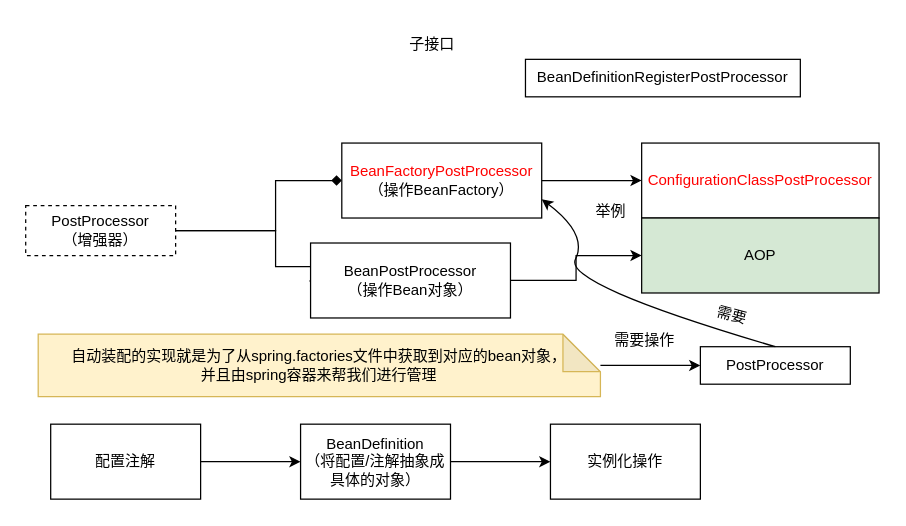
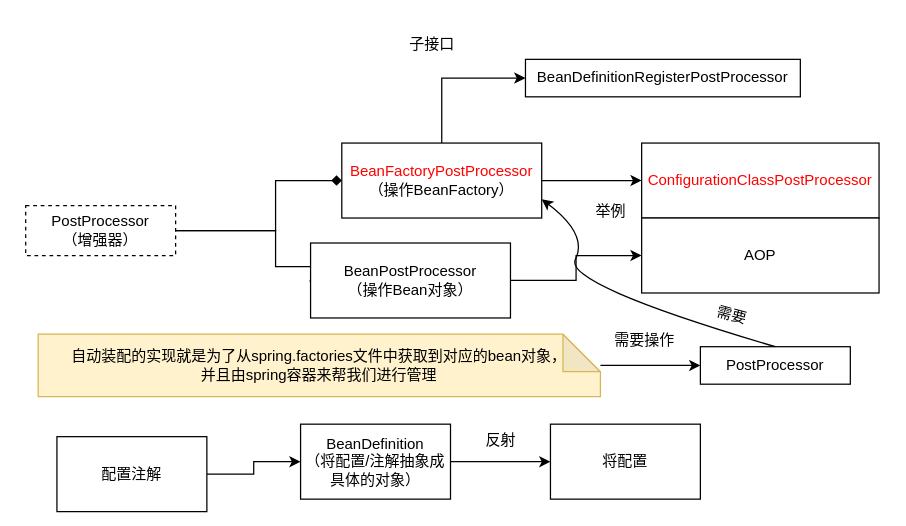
  <mxCell id="0" />
  <mxCell id="1" parent="0" />
  <mxCell id="2" value="" style="edgeStyle=orthogonalEdgeStyle;rounded=0;orthogonalLoop=1;jettySize=auto;html=1;endArrow=diamond;" edge="1" parent="1" source="4" target="7"><mxGeometry relative="1" as="geometry"><Array as="points"><mxPoint x="220" y="184" /><mxPoint x="220" y="144" /></Array></mxGeometry></mxCell>
  <mxCell id="3" style="edgeStyle=orthogonalEdgeStyle;rounded=0;orthogonalLoop=1;jettySize=auto;html=1;entryX=0.021;entryY=0.65;entryDx=0;entryDy=0;entryPerimeter=0;" edge="1" parent="1" source="4" target="9"><mxGeometry relative="1" as="geometry"><Array as="points"><mxPoint x="220" y="184" /><mxPoint x="220" y="213" /></Array></mxGeometry></mxCell>
  <mxCell id="4" value="PostProcessor&lt;br&gt;（增强器）" style="rounded=0;whiteSpace=wrap;html=1;dashed=1;" vertex="1" parent="1"><mxGeometry x="20" y="164" width="120" height="40" as="geometry" /></mxCell>
  <mxCell id="5" value="" style="edgeStyle=orthogonalEdgeStyle;rounded=0;orthogonalLoop=1;jettySize=auto;html=1;" edge="1" parent="1" source="7" target="10"><mxGeometry relative="1" as="geometry" /></mxCell>
+ <mxCell id="6" style="edgeStyle=orthogonalEdgeStyle;rounded=0;orthogonalLoop=1;jettySize=auto;html=1;exitX=0.5;exitY=0;exitDx=0;exitDy=0;entryX=0;entryY=0.5;entryDx=0;entryDy=0;" edge="1" parent="1" source="7" target="25"><mxGeometry relative="1" as="geometry" /></mxCell>
  <mxCell id="7" value="&lt;div class=&quot;lake-content&quot;&gt;&lt;font color=&quot;#ff0000&quot;&gt;BeanFactoryPostProcessor&lt;/font&gt;&lt;/div&gt;&lt;div class=&quot;lake-content&quot;&gt;（操作BeanFactory）&lt;/div&gt;" style="whiteSpace=wrap;html=1;rounded=0;" vertex="1" parent="1"><mxGeometry x="273" y="114" width="160" height="60" as="geometry" /></mxCell>
  <mxCell id="8" value="" style="edgeStyle=orthogonalEdgeStyle;rounded=0;orthogonalLoop=1;jettySize=auto;html=1;" edge="1" parent="1" source="9" target="11"><mxGeometry relative="1" as="geometry" /></mxCell>
  <mxCell id="9" value="&lt;div class=&quot;lake-content&quot;&gt;BeanPostProcessor&lt;/div&gt;&lt;div class=&quot;lake-content&quot;&gt;（操作Bean对象）&lt;/div&gt;" style="whiteSpace=wrap;html=1;rounded=0;" vertex="1" parent="1"><mxGeometry x="248" y="194" width="160" height="60" as="geometry" /></mxCell>
  <mxCell id="10" value="&lt;div class=&quot;lake-content&quot;&gt;&lt;div class=&quot;lake-content&quot;&gt;&lt;span style=&quot;background-color: initial;&quot;&gt;&lt;font color=&quot;#ff0000&quot;&gt;ConfigurationClassPostProcessor&lt;/font&gt;&lt;/span&gt;&lt;/div&gt;&lt;/div&gt;" style="whiteSpace=wrap;html=1;rounded=0;" vertex="1" parent="1"><mxGeometry x="513" y="114" width="190" height="60" as="geometry" /></mxCell>
- <mxCell id="11" value="&lt;div class=&quot;lake-content&quot;&gt;AOP&lt;/div&gt;" style="whiteSpace=wrap;html=1;rounded=0;fillColor=#d5e8d4;" vertex="1" parent="1"><mxGeometry x="513" y="174" width="190" height="60" as="geometry" /></mxCell>
+ <mxCell id="11" value="&lt;div class=&quot;lake-content&quot;&gt;AOP&lt;/div&gt;" style="whiteSpace=wrap;html=1;rounded=0;" vertex="1" parent="1"><mxGeometry x="513" y="174" width="190" height="60" as="geometry" /></mxCell>
  <mxCell id="12" value="举例" style="text;html=1;align=center;verticalAlign=middle;resizable=0;points=[];autosize=1;strokeColor=none;fillColor=none;" vertex="1" parent="1"><mxGeometry x="463" y="154" width="50" height="30" as="geometry" /></mxCell>
  <mxCell id="13" value="" style="edgeStyle=orthogonalEdgeStyle;rounded=0;orthogonalLoop=1;jettySize=auto;html=1;" edge="1" parent="1" source="14" target="15"><mxGeometry relative="1" as="geometry" /></mxCell>
  <mxCell id="14" value="自动装配的实现就是为了从spring.factories文件中获取到对应的bean对象，&lt;br&gt;并且由spring容器来帮我们进行管理" style="shape=note;whiteSpace=wrap;html=1;backgroundOutline=1;darkOpacity=0.05;fillColor=#fff2cc;strokeColor=#d6b656;" vertex="1" parent="1"><mxGeometry x="30" y="267" width="450" height="50" as="geometry" /></mxCell>
  <mxCell id="15" value="PostProcessor" style="rounded=0;whiteSpace=wrap;html=1;" vertex="1" parent="1"><mxGeometry x="560" y="277" width="120" height="30" as="geometry" /></mxCell>
  <mxCell id="16" value="需要操作" style="text;html=1;align=center;verticalAlign=middle;resizable=0;points=[];autosize=1;strokeColor=none;fillColor=none;" vertex="1" parent="1"><mxGeometry x="480" y="257" width="70" height="30" as="geometry" /></mxCell>
  <mxCell id="17" value="" style="curved=1;endArrow=classic;html=1;rounded=0;exitX=0.5;exitY=0;exitDx=0;exitDy=0;entryX=1;entryY=0.75;entryDx=0;entryDy=0;" edge="1" parent="1" source="15" target="7"><mxGeometry width="50" height="50" relative="1" as="geometry"><mxPoint x="350" y="257" as="sourcePoint" /><mxPoint x="400" y="207" as="targetPoint" /><Array as="points"><mxPoint x="450" y="227" /><mxPoint x="470" y="187" /></Array></mxGeometry></mxCell>
  <mxCell id="18" value="需要" style="text;html=1;align=center;verticalAlign=middle;resizable=0;points=[];autosize=1;strokeColor=none;fillColor=none;rotation=15;" vertex="1" parent="1"><mxGeometry x="560" y="237" width="50" height="30" as="geometry" /></mxCell>
  <mxCell id="19" value="" style="edgeStyle=orthogonalEdgeStyle;rounded=0;orthogonalLoop=1;jettySize=auto;html=1;" edge="1" parent="1" source="20" target="22"><mxGeometry relative="1" as="geometry" /></mxCell>
- <mxCell id="20" value="配置注解" style="whiteSpace=wrap;html=1;" vertex="1" parent="1"><mxGeometry x="40" y="339" width="120" height="60" as="geometry" /></mxCell>
+ <mxCell id="20" value="配置注解" style="whiteSpace=wrap;html=1;" vertex="1" parent="1"><mxGeometry x="45" y="349" width="120" height="60" as="geometry" /></mxCell>
  <mxCell id="21" value="" style="edgeStyle=orthogonalEdgeStyle;rounded=0;orthogonalLoop=1;jettySize=auto;html=1;" edge="1" parent="1" source="22" target="23"><mxGeometry relative="1" as="geometry" /></mxCell>
  <mxCell id="22" value="BeanDefinition&lt;br&gt;（将配置/注解抽象成具体的对象）" style="whiteSpace=wrap;html=1;" vertex="1" parent="1"><mxGeometry x="240" y="339" width="120" height="60" as="geometry" /></mxCell>
- <mxCell id="23" value="实例化操作" style="whiteSpace=wrap;html=1;" vertex="1" parent="1"><mxGeometry x="440" y="339" width="120" height="60" as="geometry" /></mxCell>
+ <mxCell id="23" value="将配置" style="whiteSpace=wrap;html=1;" vertex="1" parent="1"><mxGeometry x="440" y="339" width="120" height="60" as="geometry" /></mxCell>
+ <mxCell id="24" value="反射" style="text;html=1;align=center;verticalAlign=middle;resizable=0;points=[];autosize=1;strokeColor=none;fillColor=none;" vertex="1" parent="1"><mxGeometry x="375" y="337" width="50" height="30" as="geometry" /></mxCell>
  <mxCell id="25" value="&lt;div class=&quot;lake-content&quot;&gt;BeanDefinitionRegisterPostProcessor&lt;/div&gt;" style="whiteSpace=wrap;html=1;" vertex="1" parent="1"><mxGeometry x="420" y="47" width="220" height="30" as="geometry" /></mxCell>
  <mxCell id="26" value="子接口" style="text;html=1;align=center;verticalAlign=middle;resizable=0;points=[];autosize=1;strokeColor=none;fillColor=none;" vertex="1" parent="1"><mxGeometry x="315" y="20" width="60" height="30" as="geometry" /></mxCell>
